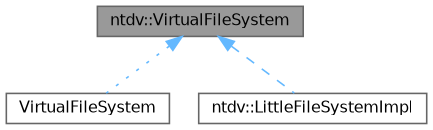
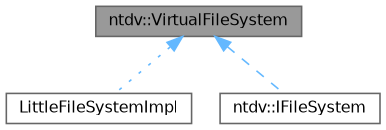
  digraph {
    node [color=gray40 fillcolor=white fontname=Helvetica fontsize=10 shape=box style=filled]
    edge [color=steelblue1 dir=back fontname=Helvetica fontsize=10 labelfontname=Helvetica labelfontsize=10]
    n1 [fillcolor=grey60 fontcolor=black height=0.2 label="ntdv::VirtualFileSystem" width=0.4]
-   n2 [height=0.2 label=VirtualFileSystem width=0.4]
-   n3 [height=0.2 label="ntdv::LittleFileSystemImpl" width=0.4]
+   n2 [height=0.2 label=LittleFileSystemImpl width=0.4]
+   n3 [height=0.2 label="ntdv::IFileSystem" width=0.4]
    n1 -> n2 [style=dotted]
    n1 -> n3 [style=dashed]
  }
